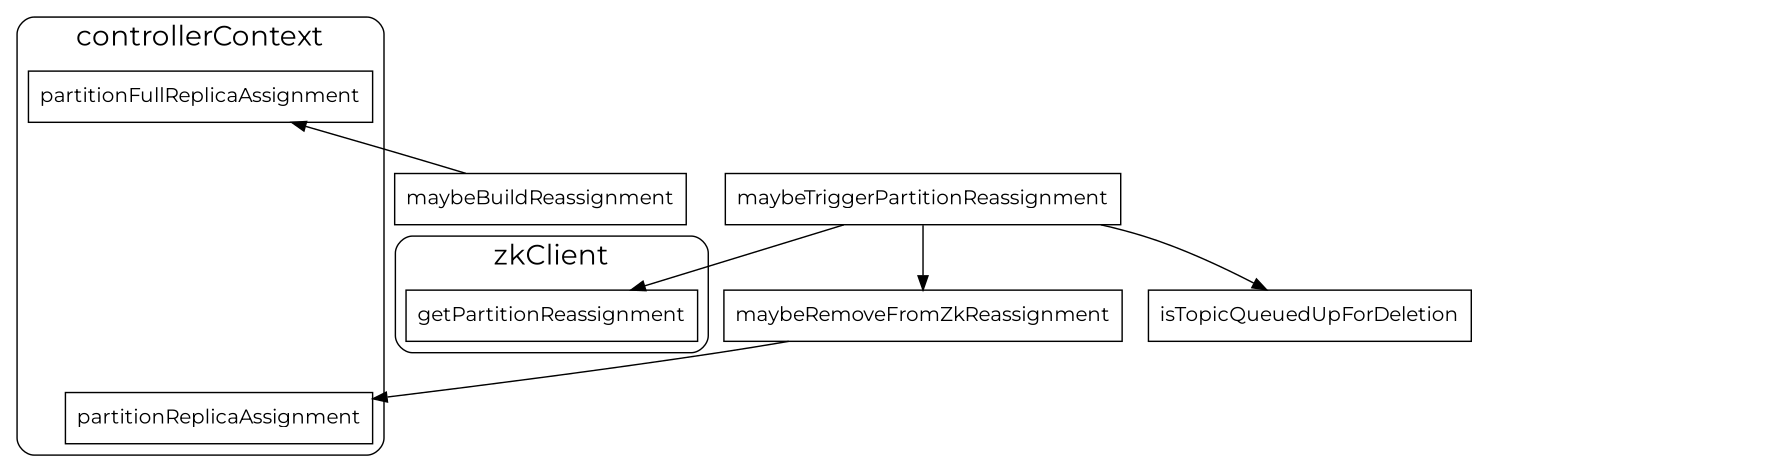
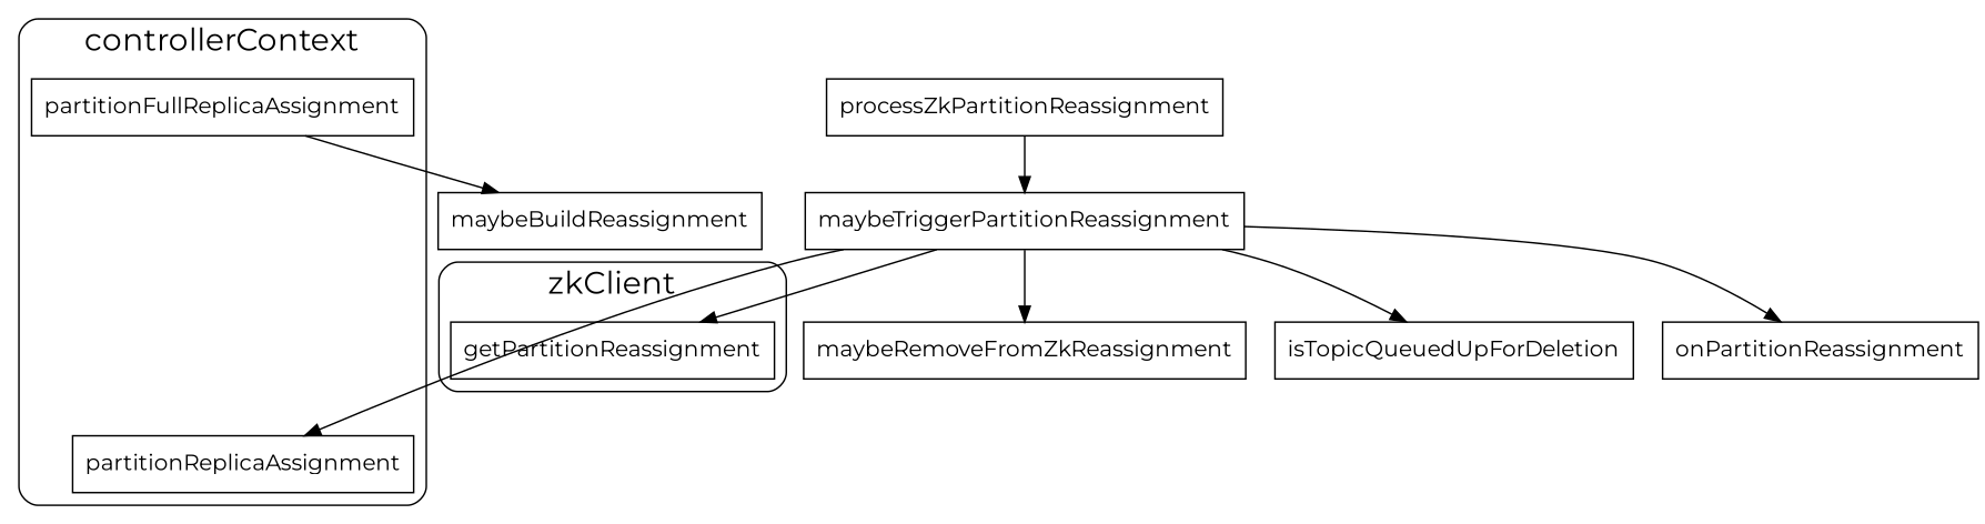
  digraph {
    fontname=Montserrat
    newrank=true
    rankdir=TB
    node [fontname=Montserrat shape=box]
    edge [fontname=Montserrat]
    partitionFullReplicaAssignment
    partitionReplicaAssignment
    getPartitionReassignment
+   processZkPartitionReassignment
    maybeTriggerPartitionReassignment
    maybeBuildReassignment
    maybeRemoveFromZkReassignment
    isTopicQueuedUpForDeletion
+   onPartitionReassignment
    subgraph cluster_1 {
      fontsize=20
      label=controllerContext
      style=rounded
      partitionFullReplicaAssignment
      partitionReplicaAssignment
    }
    subgraph cluster_2 {
      fontsize=20
      label=zkClient
      style=rounded
      getPartitionReassignment
    }
-   maybeRemoveFromZkReassignment -> partitionReplicaAssignment
+   processZkPartitionReassignment -> maybeTriggerPartitionReassignment
+   maybeTriggerPartitionReassignment -> partitionReplicaAssignment
    maybeTriggerPartitionReassignment -> getPartitionReassignment
    maybeTriggerPartitionReassignment -> maybeRemoveFromZkReassignment
    maybeTriggerPartitionReassignment -> isTopicQueuedUpForDeletion
-   maybeBuildReassignment -> partitionFullReplicaAssignment
+   maybeTriggerPartitionReassignment -> onPartitionReassignment
+   partitionFullReplicaAssignment -> maybeBuildReassignment
  }
